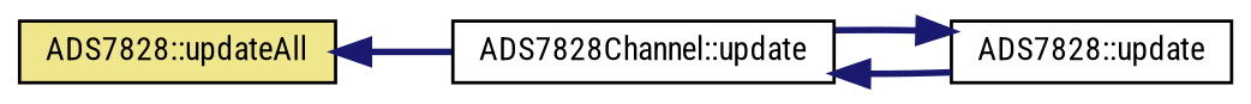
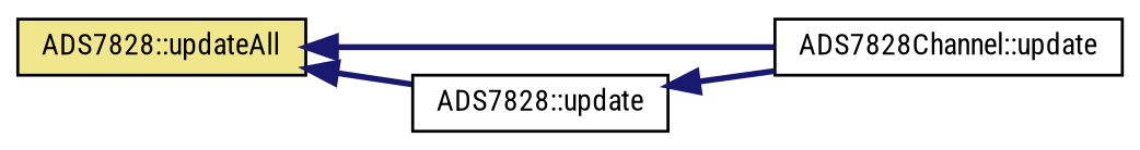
  digraph {
    fontname="Roboto Condensed"
    rankdir=LR
    node [color=black fillcolor=white fontname="Roboto Condensed" fontsize=10 shape=record style=filled]
    edge [color=midnightblue dir=back fontname="Roboto Condensed" fontsize=10 labelfontname=FreeSans labelfontsize=10 style=bold]
    n1 [fontcolor=black height=0.2 label="ADS7828Channel::update" width=0.4]
    n2 [height=0.2 label="ADS7828::update" width=0.4]
    n3 [fillcolor=khaki height=0.2 label="ADS7828::updateAll" width=0.4]
-   n1 -> n2
+   n3 -> n2
    n2 -> n1
    n3 -> n1
  }
